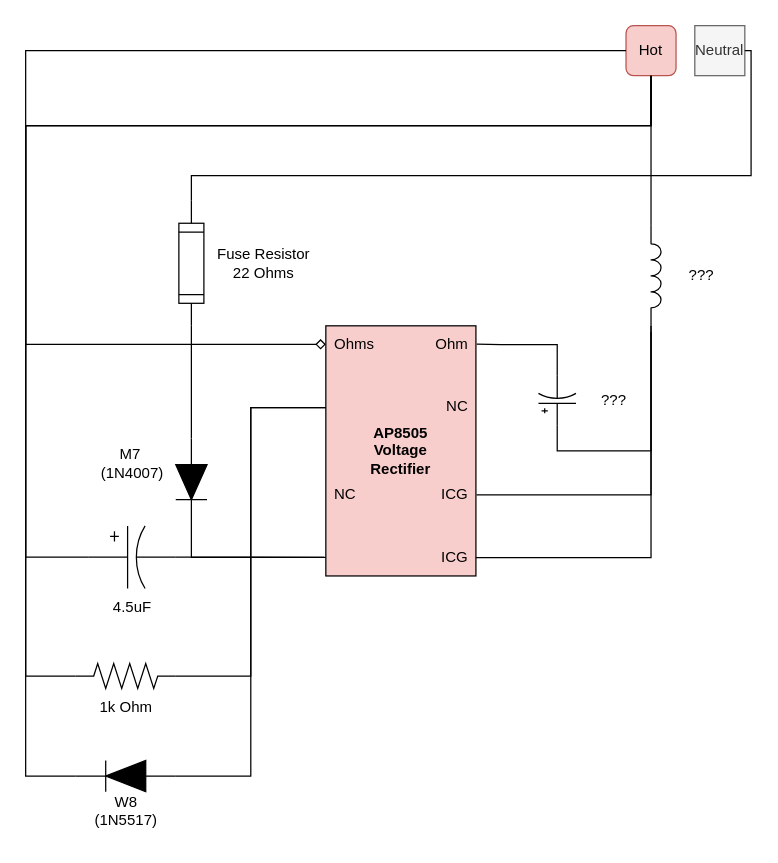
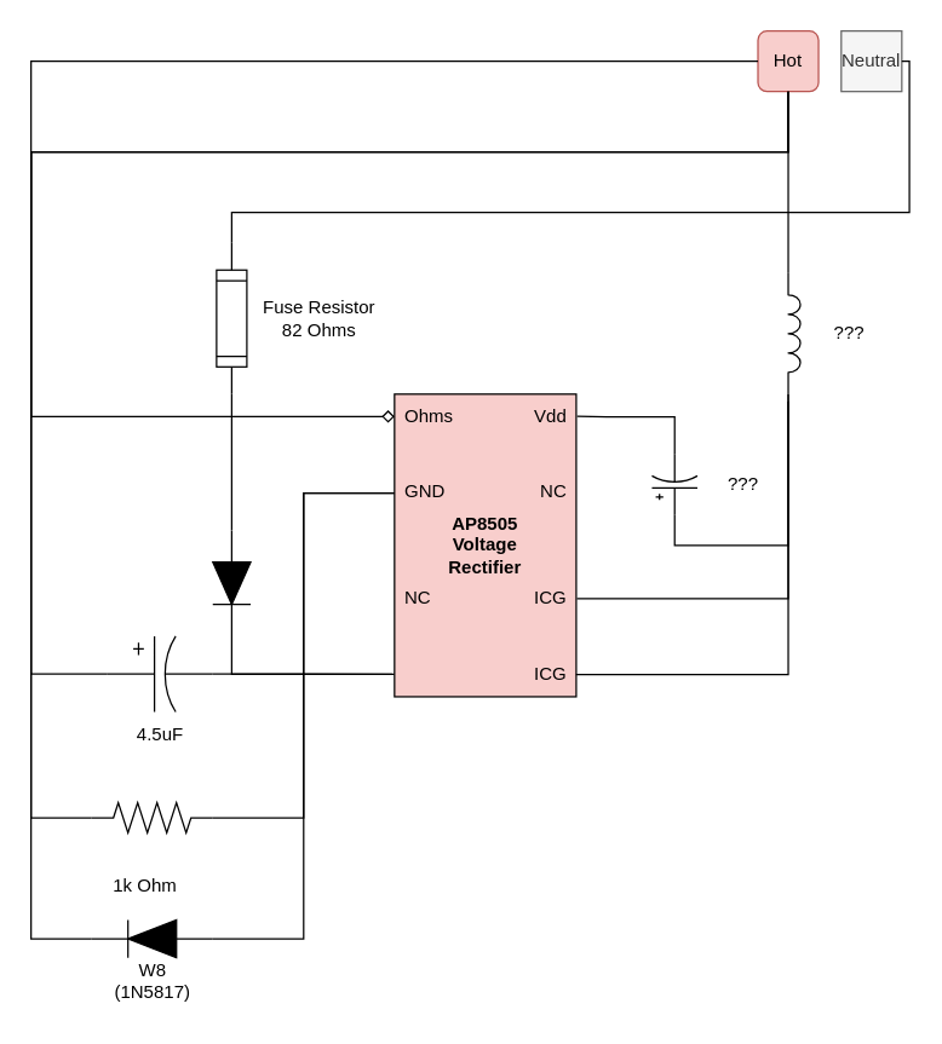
  <mxCell id="0" />
  <mxCell id="1" parent="0" />
  <mxCell id="2" value="&lt;b&gt;AP8505&lt;br&gt;Voltage&lt;/b&gt;&lt;div&gt;&lt;b&gt;Rectifier&lt;/b&gt;&lt;/div&gt;" style="whiteSpace=wrap;html=1;fillColor=#f8cecc;" vertex="1" parent="1"><mxGeometry x="260" y="260" width="120" height="200" as="geometry" /></mxCell>
  <mxCell id="3" value="Ohms" style="text;html=1;align=left;verticalAlign=middle;resizable=0;points=[];autosize=1;strokeColor=none;fillColor=none;" vertex="1" parent="1"><mxGeometry x="265" y="260" width="40" height="30" as="geometry" /></mxCell>
+ <mxCell id="4" value="GND" style="text;html=1;align=left;verticalAlign=middle;resizable=0;points=[];autosize=1;strokeColor=none;fillColor=none;" vertex="1" parent="1"><mxGeometry x="265" y="310" width="50" height="30" as="geometry" /></mxCell>
  <mxCell id="5" value="NC" style="text;html=1;align=left;verticalAlign=middle;resizable=0;points=[];autosize=1;strokeColor=none;fillColor=none;" vertex="1" parent="1"><mxGeometry x="265" y="380" width="40" height="30" as="geometry" /></mxCell>
- <mxCell id="6" value="Ohm" style="text;html=1;align=right;verticalAlign=middle;resizable=0;points=[];autosize=1;strokeColor=none;fillColor=none;" vertex="1" parent="1"><mxGeometry x="335" y="260" width="40" height="30" as="geometry" /></mxCell>
+ <mxCell id="6" value="Vdd" style="text;html=1;align=right;verticalAlign=middle;resizable=0;points=[];autosize=1;strokeColor=none;fillColor=none;" vertex="1" parent="1"><mxGeometry x="335" y="260" width="40" height="30" as="geometry" /></mxCell>
  <mxCell id="7" value="NC" style="text;html=1;align=right;verticalAlign=middle;resizable=0;points=[];autosize=1;strokeColor=none;fillColor=none;" vertex="1" parent="1"><mxGeometry x="335" y="310" width="40" height="30" as="geometry" /></mxCell>
  <mxCell id="8" value="ICG" style="text;html=1;align=right;verticalAlign=middle;resizable=0;points=[];autosize=1;strokeColor=none;fillColor=none;" vertex="1" parent="1"><mxGeometry x="335" y="380" width="40" height="30" as="geometry" /></mxCell>
  <mxCell id="9" value="ICG" style="text;html=1;align=right;verticalAlign=middle;resizable=0;points=[];autosize=1;strokeColor=none;fillColor=none;" vertex="1" parent="1"><mxGeometry x="335" y="430" width="40" height="30" as="geometry" /></mxCell>
  <mxCell id="10" value="Hot" style="whiteSpace=wrap;html=1;fillColor=#f8cecc;strokeColor=#b85450;rounded=1;" vertex="1" parent="1"><mxGeometry x="500" y="20" width="40" height="40" as="geometry" /></mxCell>
  <mxCell id="11" value="Neutral" style="rounded=0;whiteSpace=wrap;html=1;fillColor=#f5f5f5;strokeColor=#666666;fontColor=#333333;" vertex="1" parent="1"><mxGeometry x="555" y="20" width="40" height="40" as="geometry" /></mxCell>
  <mxCell id="12" style="edgeStyle=orthogonalEdgeStyle;rounded=0;orthogonalLoop=1;jettySize=auto;html=1;entryX=0;entryY=0.074;entryDx=0;entryDy=0;entryPerimeter=0;endArrow=diamond;endFill=0;" edge="1" parent="1" source="10" target="2"><mxGeometry relative="1" as="geometry"><mxPoint x="699.76" y="235.6" as="targetPoint" /><Array as="points"><mxPoint x="520" y="100" /><mxPoint x="20" y="100" /><mxPoint x="20" y="275" /></Array></mxGeometry></mxCell>
  <mxCell id="13" value="" style="pointerEvents=1;verticalLabelPosition=bottom;shadow=0;dashed=0;align=center;html=1;verticalAlign=top;shape=mxgraph.electrical.miscellaneous.fuse_1;direction=south;" vertex="1" parent="1"><mxGeometry x="142.5" y="160" width="20" height="100" as="geometry" /></mxCell>
  <mxCell id="14" value="" style="pointerEvents=1;verticalLabelPosition=bottom;shadow=0;dashed=0;align=center;html=1;verticalAlign=top;shape=mxgraph.electrical.capacitors.capacitor_3;direction=east;" vertex="1" parent="1"><mxGeometry x="70" y="420" width="70" height="50" as="geometry" /></mxCell>
  <mxCell id="15" style="edgeStyle=orthogonalEdgeStyle;rounded=0;orthogonalLoop=1;jettySize=auto;html=1;exitX=1;exitY=0.5;exitDx=0;exitDy=0;exitPerimeter=0;entryX=-0.001;entryY=0.926;entryDx=0;entryDy=0;entryPerimeter=0;endArrow=none;endFill=0;" edge="1" parent="1" source="14" target="2"><mxGeometry relative="1" as="geometry" /></mxCell>
  <mxCell id="16" value="" style="pointerEvents=1;fillColor=strokeColor;verticalLabelPosition=bottom;shadow=0;dashed=0;align=center;html=1;verticalAlign=top;shape=mxgraph.electrical.diodes.diode;direction=south;" vertex="1" parent="1"><mxGeometry x="140" y="350" width="25" height="70" as="geometry" /></mxCell>
  <mxCell id="17" style="edgeStyle=orthogonalEdgeStyle;rounded=0;orthogonalLoop=1;jettySize=auto;html=1;entryX=-0.013;entryY=0.926;entryDx=0;entryDy=0;entryPerimeter=0;endArrow=none;endFill=0;" edge="1" parent="1" source="16" target="2"><mxGeometry relative="1" as="geometry"><Array as="points"><mxPoint x="153" y="445" /></Array></mxGeometry></mxCell>
  <mxCell id="18" style="edgeStyle=orthogonalEdgeStyle;rounded=0;orthogonalLoop=1;jettySize=auto;html=1;entryX=0;entryY=0.5;entryDx=0;entryDy=0;entryPerimeter=0;endArrow=none;endFill=0;" edge="1" parent="1" source="10" target="14"><mxGeometry relative="1" as="geometry"><Array as="points"><mxPoint x="520" y="100" /><mxPoint x="20" y="100" /><mxPoint x="20" y="445" /></Array></mxGeometry></mxCell>
  <mxCell id="19" value="4.5uF" style="text;html=1;align=center;verticalAlign=middle;resizable=0;points=[];autosize=1;strokeColor=none;fillColor=none;" vertex="1" parent="1"><mxGeometry x="80" y="470" width="50" height="30" as="geometry" /></mxCell>
- <mxCell id="20" value="M7&amp;nbsp;&lt;div&gt;(1N4007)&lt;/div&gt;" style="text;html=1;align=center;verticalAlign=middle;resizable=0;points=[];autosize=1;strokeColor=none;fillColor=none;" vertex="1" parent="1"><mxGeometry x="70" y="350" width="70" height="40" as="geometry" /></mxCell>
  <mxCell id="21" style="edgeStyle=orthogonalEdgeStyle;rounded=0;orthogonalLoop=1;jettySize=auto;html=1;exitX=0;exitY=0.5;exitDx=0;exitDy=0;exitPerimeter=0;entryX=1;entryY=0.5;entryDx=0;entryDy=0;entryPerimeter=0;endArrow=none;endFill=0;" edge="1" parent="1" source="16" target="13"><mxGeometry relative="1" as="geometry"><mxPoint x="152.5" y="260" as="targetPoint" /></mxGeometry></mxCell>
  <mxCell id="22" style="edgeStyle=orthogonalEdgeStyle;rounded=0;orthogonalLoop=1;jettySize=auto;html=1;entryX=0;entryY=0.5;entryDx=0;entryDy=0;entryPerimeter=0;endArrow=none;endFill=0;" edge="1" parent="1" source="11" target="13"><mxGeometry relative="1" as="geometry"><mxPoint x="152.5" y="160" as="targetPoint" /><Array as="points"><mxPoint x="600" y="140" /><mxPoint x="153" y="140" /></Array></mxGeometry></mxCell>
- <mxCell id="23" value="Fuse Resistor&lt;div&gt;22 Ohms&lt;/div&gt;" style="text;html=1;align=center;verticalAlign=middle;resizable=0;points=[];autosize=1;strokeColor=none;fillColor=none;" vertex="1" parent="1"><mxGeometry x="160" y="190" width="100" height="40" as="geometry" /></mxCell>
+ <mxCell id="23" value="Fuse Resistor&lt;div&gt;82 Ohms&lt;/div&gt;" style="text;html=1;align=center;verticalAlign=middle;resizable=0;points=[];autosize=1;strokeColor=none;fillColor=none;" vertex="1" parent="1"><mxGeometry x="160" y="190" width="100" height="40" as="geometry" /></mxCell>
  <mxCell id="24" value="" style="pointerEvents=1;verticalLabelPosition=bottom;shadow=0;dashed=0;align=center;html=1;verticalAlign=top;shape=mxgraph.electrical.inductors.inductor_3;direction=south;" vertex="1" parent="1"><mxGeometry x="520" y="180" width="8" height="80" as="geometry" /></mxCell>
  <mxCell id="25" style="edgeStyle=orthogonalEdgeStyle;rounded=0;orthogonalLoop=1;jettySize=auto;html=1;entryX=0;entryY=1;entryDx=0;entryDy=0;entryPerimeter=0;endArrow=none;endFill=0;" edge="1" parent="1" source="10" target="24"><mxGeometry relative="1" as="geometry" /></mxCell>
  <mxCell id="26" style="edgeStyle=orthogonalEdgeStyle;rounded=0;orthogonalLoop=1;jettySize=auto;html=1;exitX=1;exitY=1;exitDx=0;exitDy=0;exitPerimeter=0;entryX=0.999;entryY=0.927;entryDx=0;entryDy=0;entryPerimeter=0;endArrow=none;endFill=0;" edge="1" parent="1" source="24" target="2"><mxGeometry relative="1" as="geometry" /></mxCell>
  <mxCell id="27" style="edgeStyle=orthogonalEdgeStyle;rounded=0;orthogonalLoop=1;jettySize=auto;html=1;entryX=1.004;entryY=0.676;entryDx=0;entryDy=0;entryPerimeter=0;endArrow=none;endFill=0;" edge="1" parent="1" source="24" target="2"><mxGeometry relative="1" as="geometry"><Array as="points"><mxPoint x="520" y="395" /></Array></mxGeometry></mxCell>
  <mxCell id="28" value="" style="pointerEvents=1;verticalLabelPosition=bottom;shadow=0;dashed=0;align=center;html=1;verticalAlign=top;shape=mxgraph.electrical.capacitors.capacitor_3;direction=north;" vertex="1" parent="1"><mxGeometry x="430" y="300" width="30" height="40" as="geometry" /></mxCell>
  <mxCell id="29" value="???" style="text;html=1;align=center;verticalAlign=middle;resizable=0;points=[];autosize=1;strokeColor=none;fillColor=none;" vertex="1" parent="1"><mxGeometry x="540" y="205" width="40" height="30" as="geometry" /></mxCell>
  <mxCell id="30" style="edgeStyle=orthogonalEdgeStyle;rounded=0;orthogonalLoop=1;jettySize=auto;html=1;entryX=1.005;entryY=0.073;entryDx=0;entryDy=0;entryPerimeter=0;endArrow=none;endFill=0;exitX=1;exitY=0.5;exitDx=0;exitDy=0;exitPerimeter=0;" edge="1" parent="1" source="28" target="2"><mxGeometry relative="1" as="geometry"><mxPoint x="450" y="290" as="sourcePoint" /><Array as="points"><mxPoint x="445" y="275" /><mxPoint x="400" y="275" /></Array></mxGeometry></mxCell>
  <mxCell id="31" style="edgeStyle=orthogonalEdgeStyle;rounded=0;orthogonalLoop=1;jettySize=auto;html=1;exitX=1;exitY=1;exitDx=0;exitDy=0;exitPerimeter=0;entryX=0;entryY=0.5;entryDx=0;entryDy=0;entryPerimeter=0;endArrow=none;endFill=0;" edge="1" parent="1" target="28"><mxGeometry relative="1" as="geometry"><mxPoint x="520" y="265" as="sourcePoint" /><mxPoint x="445" y="370" as="targetPoint" /><Array as="points"><mxPoint x="520" y="360" /><mxPoint x="445" y="360" /></Array></mxGeometry></mxCell>
  <mxCell id="32" value="???" style="text;html=1;align=center;verticalAlign=middle;resizable=0;points=[];autosize=1;strokeColor=none;fillColor=none;" vertex="1" parent="1"><mxGeometry x="470" y="305" width="40" height="30" as="geometry" /></mxCell>
  <mxCell id="33" value="" style="pointerEvents=1;verticalLabelPosition=bottom;shadow=0;dashed=0;align=center;html=1;verticalAlign=top;shape=mxgraph.electrical.resistors.resistor_2;" vertex="1" parent="1"><mxGeometry x="60" y="530" width="80" height="20" as="geometry" /></mxCell>
- <mxCell id="34" value="1k Ohm" style="text;html=1;align=center;verticalAlign=middle;resizable=0;points=[];autosize=1;strokeColor=none;fillColor=none;" vertex="1" parent="1"><mxGeometry x="65" y="550" width="70" height="30" as="geometry" /></mxCell>
+ <mxCell id="34" value="1k Ohm" style="text;html=1;align=center;verticalAlign=middle;resizable=0;points=[];autosize=1;strokeColor=none;fillColor=none;" vertex="1" parent="1"><mxGeometry x="60" y="570" width="70" height="30" as="geometry" /></mxCell>
  <mxCell id="35" value="" style="pointerEvents=1;fillColor=strokeColor;verticalLabelPosition=bottom;shadow=0;dashed=0;align=center;html=1;verticalAlign=top;shape=mxgraph.electrical.diodes.diode;direction=west;" vertex="1" parent="1"><mxGeometry x="60" y="607.5" width="80" height="25" as="geometry" /></mxCell>
- <mxCell id="36" value="W8&lt;br&gt;(1N5517)" style="text;html=1;align=center;verticalAlign=middle;resizable=0;points=[];autosize=1;strokeColor=none;fillColor=none;" vertex="1" parent="1"><mxGeometry x="65" y="627.5" width="70" height="40" as="geometry" /></mxCell>
+ <mxCell id="36" value="W8&lt;br&gt;(1N5817)" style="text;html=1;align=center;verticalAlign=middle;resizable=0;points=[];autosize=1;strokeColor=none;fillColor=none;" vertex="1" parent="1"><mxGeometry x="65" y="627.5" width="70" height="40" as="geometry" /></mxCell>
  <mxCell id="37" style="edgeStyle=orthogonalEdgeStyle;rounded=0;orthogonalLoop=1;jettySize=auto;html=1;entryX=0;entryY=0.5;entryDx=0;entryDy=0;entryPerimeter=0;endArrow=none;endFill=0;" edge="1" parent="1" source="10" target="33"><mxGeometry relative="1" as="geometry"><Array as="points"><mxPoint x="520" y="100" /><mxPoint x="20" y="100" /><mxPoint x="20" y="540" /></Array></mxGeometry></mxCell>
  <mxCell id="38" style="edgeStyle=orthogonalEdgeStyle;rounded=0;orthogonalLoop=1;jettySize=auto;html=1;entryX=1;entryY=0.5;entryDx=0;entryDy=0;entryPerimeter=0;endArrow=none;endFill=0;" edge="1" parent="1" source="10" target="35"><mxGeometry relative="1" as="geometry"><Array as="points"><mxPoint x="20" y="40" /><mxPoint x="20" y="620" /></Array></mxGeometry></mxCell>
  <mxCell id="39" style="edgeStyle=orthogonalEdgeStyle;rounded=0;orthogonalLoop=1;jettySize=auto;html=1;exitX=1;exitY=0.5;exitDx=0;exitDy=0;exitPerimeter=0;entryX=-0.001;entryY=0.327;entryDx=0;entryDy=0;entryPerimeter=0;endArrow=none;endFill=0;" edge="1" parent="1" source="33" target="2"><mxGeometry relative="1" as="geometry" /></mxCell>
  <mxCell id="40" style="edgeStyle=orthogonalEdgeStyle;rounded=0;orthogonalLoop=1;jettySize=auto;html=1;exitX=0;exitY=0.5;exitDx=0;exitDy=0;exitPerimeter=0;entryX=-0.001;entryY=0.327;entryDx=0;entryDy=0;entryPerimeter=0;endArrow=none;endFill=0;" edge="1" parent="1" source="35" target="2"><mxGeometry relative="1" as="geometry" /></mxCell>
